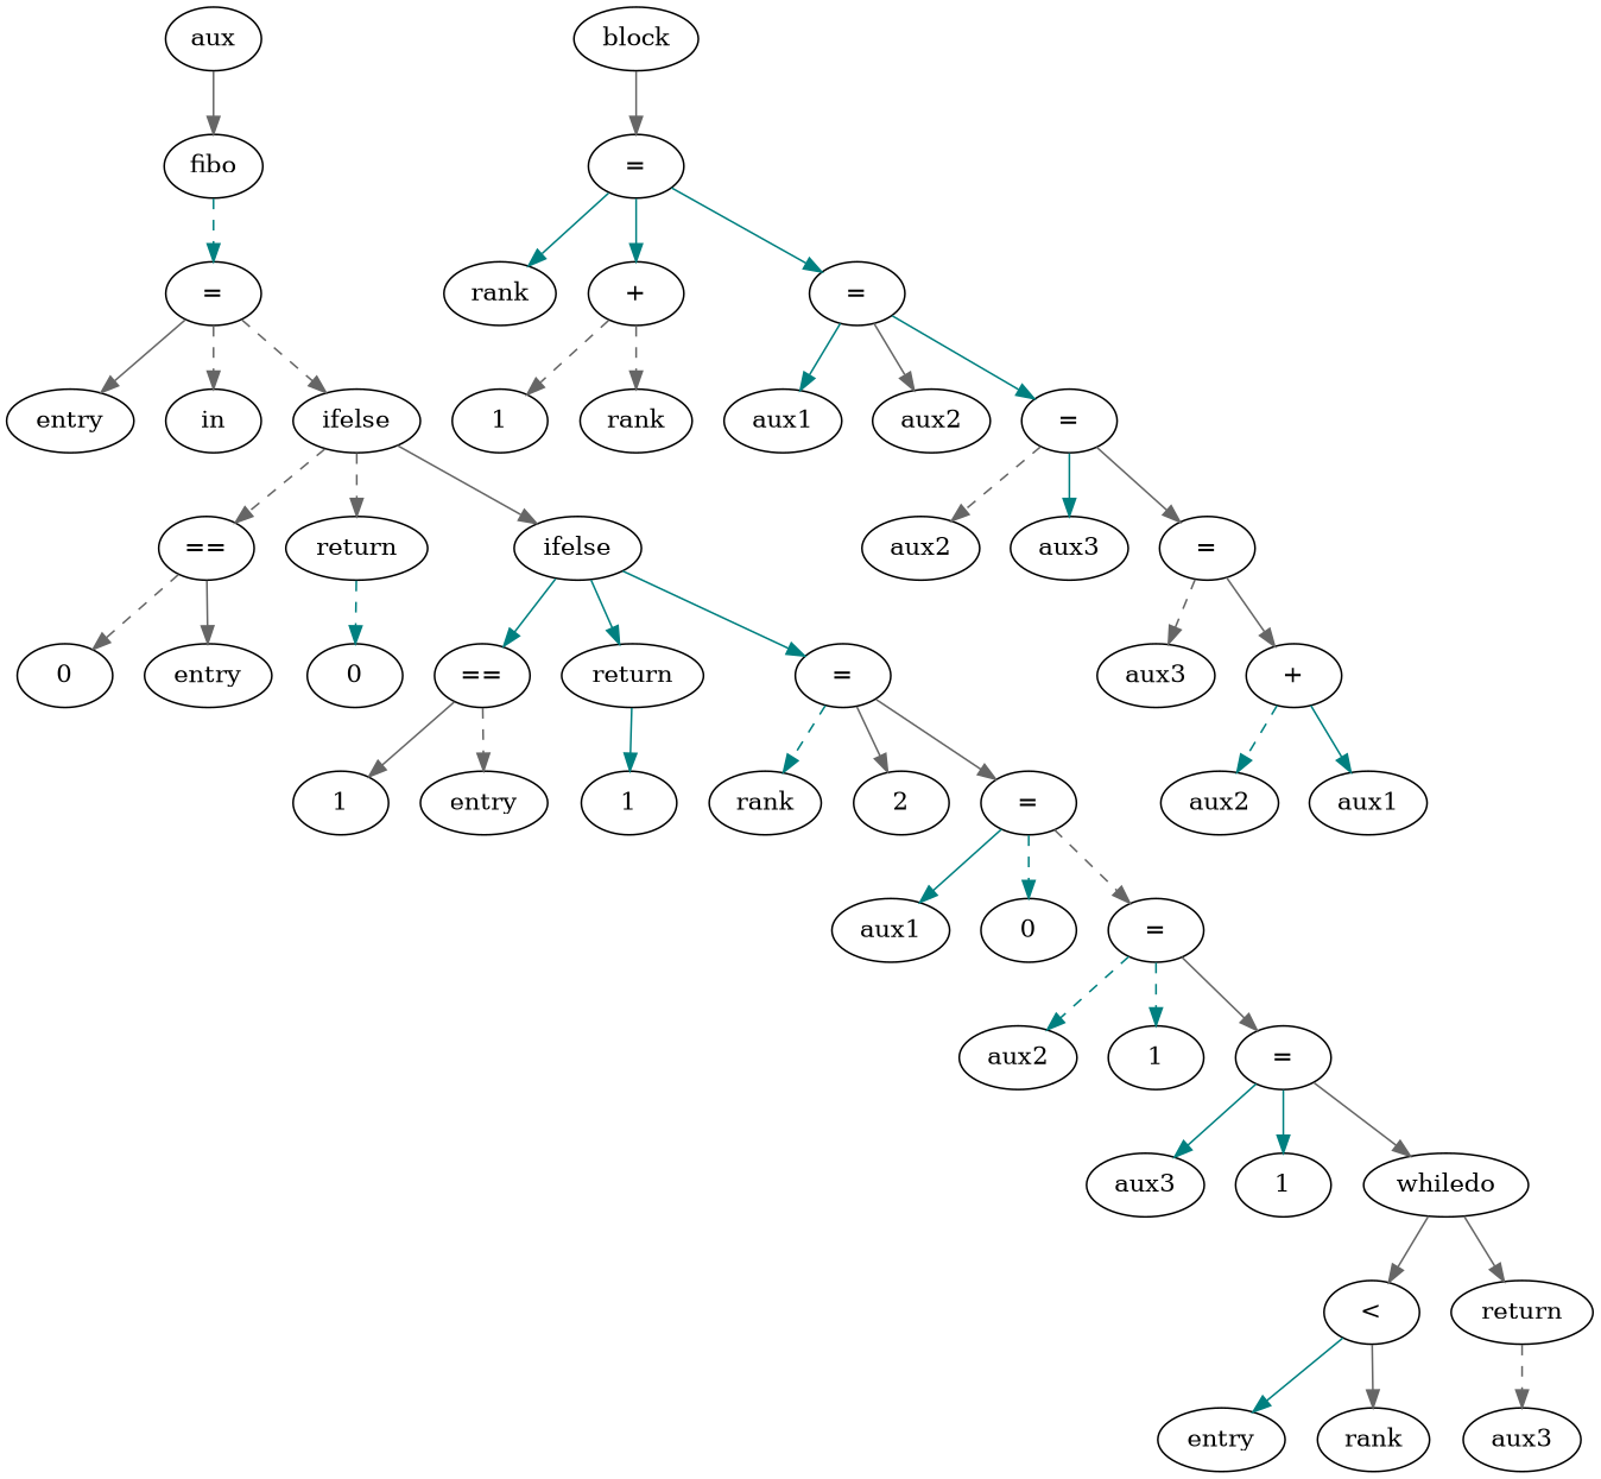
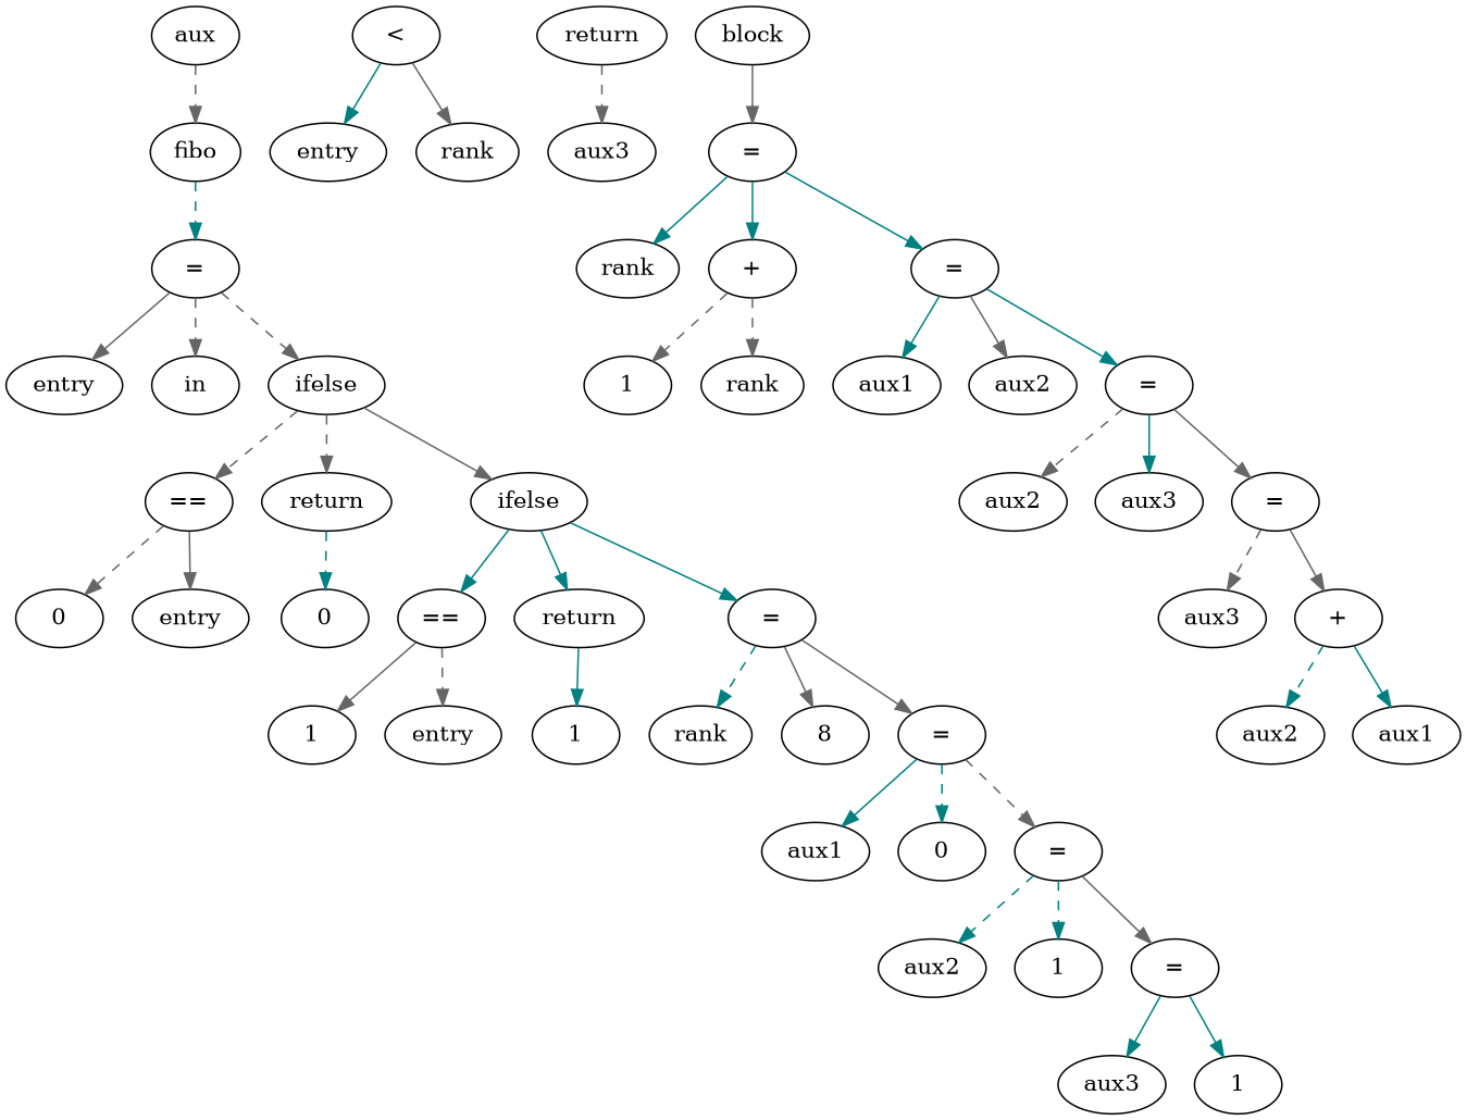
  digraph {
    edge [color=gray40 style=solid]
    n1 [label=aux]
    n2 [label=fibo]
    n3 [label="="]
    n4 [label=entry]
    n5 [label=in]
    n6 [label=ifelse]
    n7 [label="=="]
    n8 [label=return]
    n9 [label=ifelse]
    n10 [label=0]
    n11 [label=entry]
    n12 [label=0]
    n13 [label="=="]
    n14 [label=return]
    n15 [label="="]
    n16 [label=1]
    n17 [label=entry]
    n18 [label=1]
    n19 [label=rank]
-   n20 [label=2]
+   n20 [label=8]
    n21 [label="="]
    n22 [label=aux1]
    n23 [label=0]
    n24 [label="="]
    n25 [label=aux2]
    n26 [label=1]
    n27 [label="="]
    n28 [label=aux3]
    n29 [label=1]
-   n30 [label=whiledo]
    n31 [label="<"]
    n32 [label=return]
    n33 [label=entry]
    n34 [label=rank]
    n35 [label=block]
    n36 [label="="]
    n37 [label=aux3]
    n38 [label=rank]
    n39 [label="+"]
    n40 [label="="]
    n41 [label=1]
    n42 [label=rank]
    n43 [label=aux1]
    n44 [label=aux2]
    n45 [label="="]
    n46 [label=aux2]
    n47 [label=aux3]
    n48 [label="="]
    n49 [label=aux3]
    n50 [label="+"]
    n51 [label=aux2]
    n52 [label=aux1]
-   n1 -> n2
+   n1 -> n2 [style=dashed]
    n2 -> n3 [color=teal style=dashed]
    n3 -> n4
    n3 -> n5 [style=dashed]
    n3 -> n6 [style=dashed]
    n6 -> n7 [style=dashed]
    n6 -> n8 [style=dashed]
    n6 -> n9
    n7 -> n10 [style=dashed]
    n7 -> n11
    n8 -> n12 [color=teal style=dashed]
    n9 -> n13 [color=teal]
    n9 -> n14 [color=teal]
    n9 -> n15 [color=teal]
    n13 -> n16
    n13 -> n17 [style=dashed]
    n14 -> n18 [color=teal]
    n15 -> n19 [color=teal style=dashed]
    n15 -> n20
    n15 -> n21
    n21 -> n22 [color=teal]
    n21 -> n23 [color=teal style=dashed]
    n21 -> n24 [style=dashed]
    n24 -> n25 [color=teal style=dashed]
    n24 -> n26 [color=teal style=dashed]
    n24 -> n27
    n27 -> n28 [color=teal]
    n27 -> n29 [color=teal]
-   n27 -> n30
-   n30 -> n31
-   n30 -> n32
    n31 -> n33 [color=teal]
    n31 -> n34
    n32 -> n37 [style=dashed]
    n35 -> n36
    n36 -> n38 [color=teal]
    n36 -> n39 [color=teal]
    n36 -> n40 [color=teal]
    n39 -> n41 [style=dashed]
    n39 -> n42 [style=dashed]
    n40 -> n43 [color=teal]
    n40 -> n44
    n40 -> n45 [color=teal]
    n45 -> n46 [style=dashed]
    n45 -> n47 [color=teal]
    n45 -> n48
    n48 -> n49 [style=dashed]
    n48 -> n50
    n50 -> n51 [color=teal style=dashed]
    n50 -> n52 [color=teal]
  }
